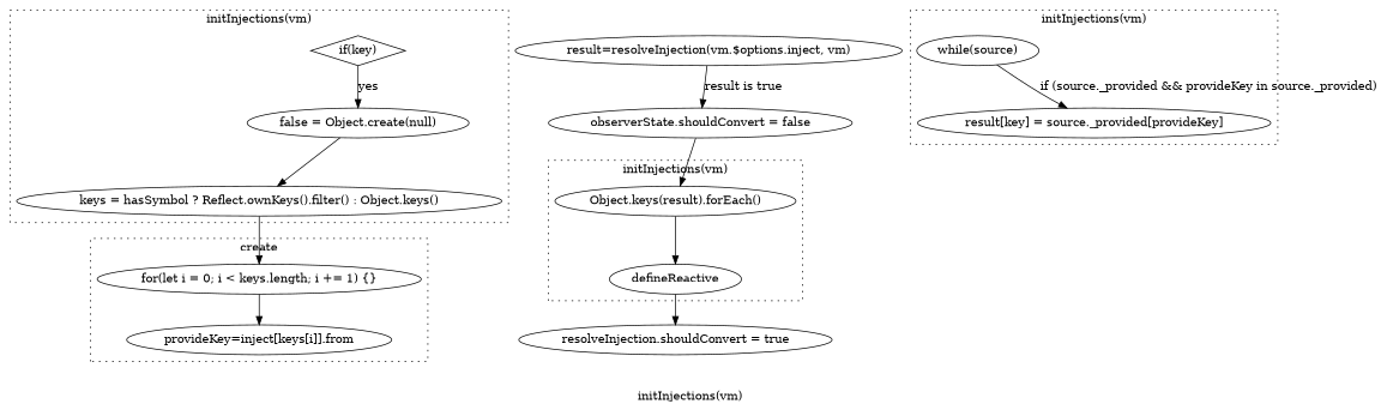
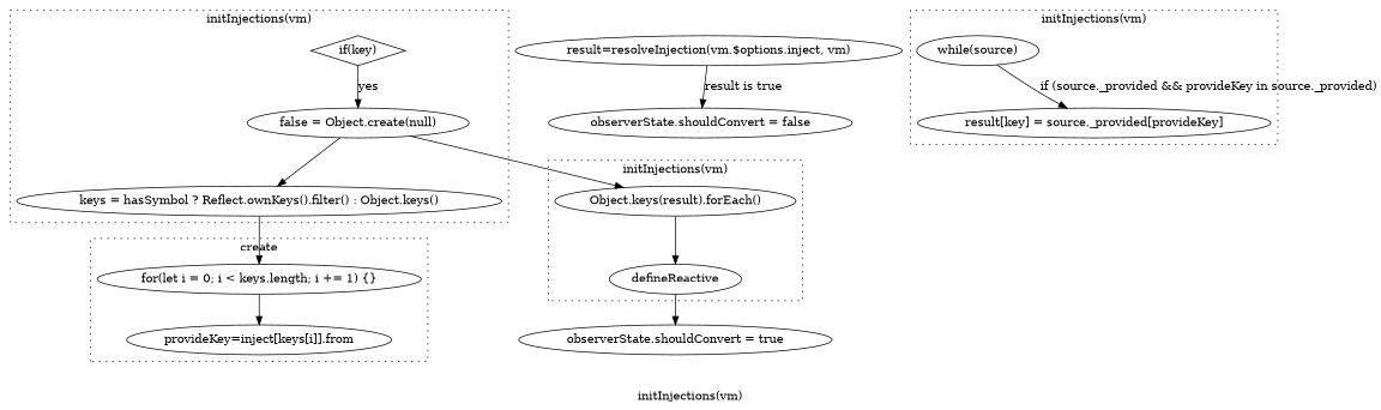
  digraph {
    label="initInjections(vm)"
    n1 [label="Object.keys(result).forEach()"]
    defineReactive
    n3 [label="if(key)" shape=diamond]
    n4 [label="false = Object.create(null)"]
    n5 [label="keys = hasSymbol ? Reflect.ownKeys().filter() : Object.keys()"]
    n6 [label="for(let i = 0; i < keys.length; i += 1) {}"]
    n7 [label="provideKey=inject[keys[i]].from"]
    n8 [label="while(source)"]
    n9 [label="result[key] = source._provided[provideKey]"]
-   n10 [label="resolveInjection.shouldConvert = true"]
+   n10 [label="observerState.shouldConvert = true"]
    n11 [label="result=resolveInjection(vm.$options.inject, vm)"]
    n12 [label="observerState.shouldConvert = false"]
    subgraph cluster_1 {
      style=dotted
      n1
      defineReactive
    }
    subgraph cluster_2 {
      lable="resolveRejection(inject, vm)"
      style=dotted
      n3
      n4
      n5
    }
    subgraph cluster_3 {
      label=create
      style=dotted
      n6
      n7
    }
    subgraph cluster_4 {
      style=dotted
      n8
      n9
    }
    n1 -> defineReactive
    defineReactive -> n10
    n3 -> n4 [label=yes]
    n4 -> n5
    n5 -> n6
    n6 -> n7
    n8 -> n9 [label="if (source._provided && provideKey in source._provided)"]
    n11 -> n12 [label="result is true"]
-   n12 -> n1
+   n4 -> n1
  }
